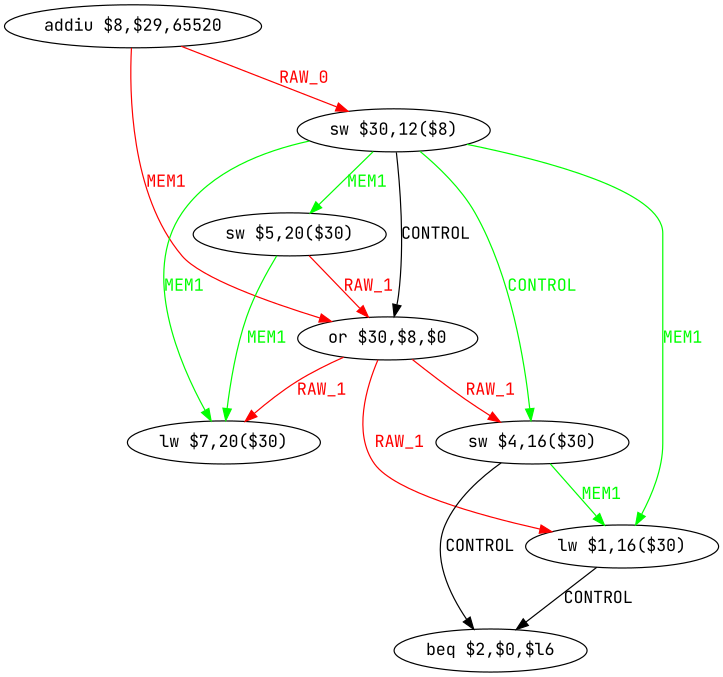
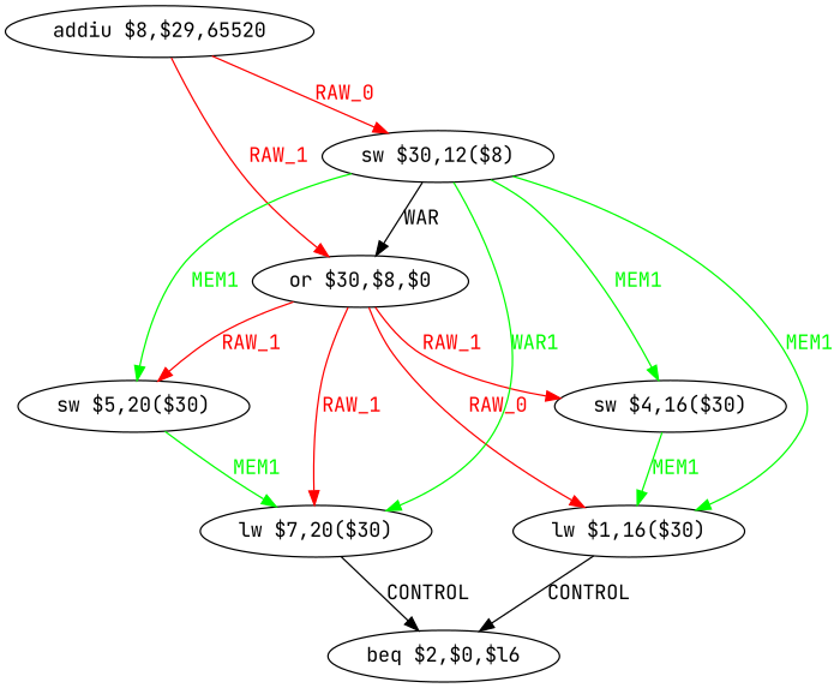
  digraph {
    fontname="JetBrains Mono"
    node [fontname="JetBrains Mono" shape=ellipse]
    edge [color=red fontcolor=red fontname="JetBrains Mono"]
    n1 [label="beq $2,$0,$l6"]
    n2 [label="addiu $8,$29,65520"]
    n3 [label="or $30,$8,$0"]
    n4 [label="sw $30,12($8)"]
    n5 [label="lw $7,20($30)"]
    n6 [label="lw $1,16($30)"]
    n7 [label="sw $5,20($30)"]
    n8 [label="sw $4,16($30)"]
-   n2 -> n3 [label=MEM1]
+   n2 -> n3 [label=RAW_1]
    n2 -> n4 [label=RAW_0]
    n3 -> n5 [label=RAW_1]
-   n3 -> n6 [label=RAW_1]
-   n7 -> n3 [label=RAW_1]
+   n3 -> n6 [label=RAW_0]
+   n3 -> n7 [label=RAW_1]
    n3 -> n8 [label=RAW_1]
-   n4 -> n3 [label=CONTROL color="" fontcolor=""]
-   n4 -> n5 [color=green fontcolor=green label=MEM1]
+   n4 -> n3 [label=WAR color="" fontcolor=""]
+   n4 -> n5 [color=green fontcolor=green label=WAR1]
    n4 -> n6 [color=green fontcolor=green label=MEM1]
    n4 -> n7 [color=green fontcolor=green label=MEM1]
-   n4 -> n8 [color=green fontcolor=green label=CONTROL]
-   n8 -> n1 [label=CONTROL color="" fontcolor=""]
+   n4 -> n8 [color=green fontcolor=green label=MEM1]
+   n5 -> n1 [label=CONTROL color="" fontcolor=""]
    n6 -> n1 [label=CONTROL color="" fontcolor=""]
    n7 -> n5 [color=green fontcolor=green label=MEM1]
    n8 -> n6 [color=green fontcolor=green label=MEM1]
  }
